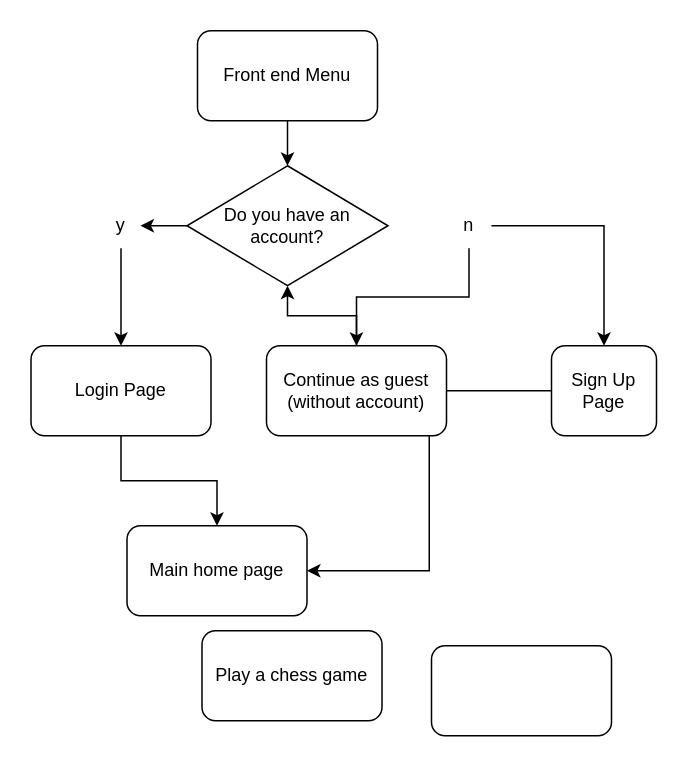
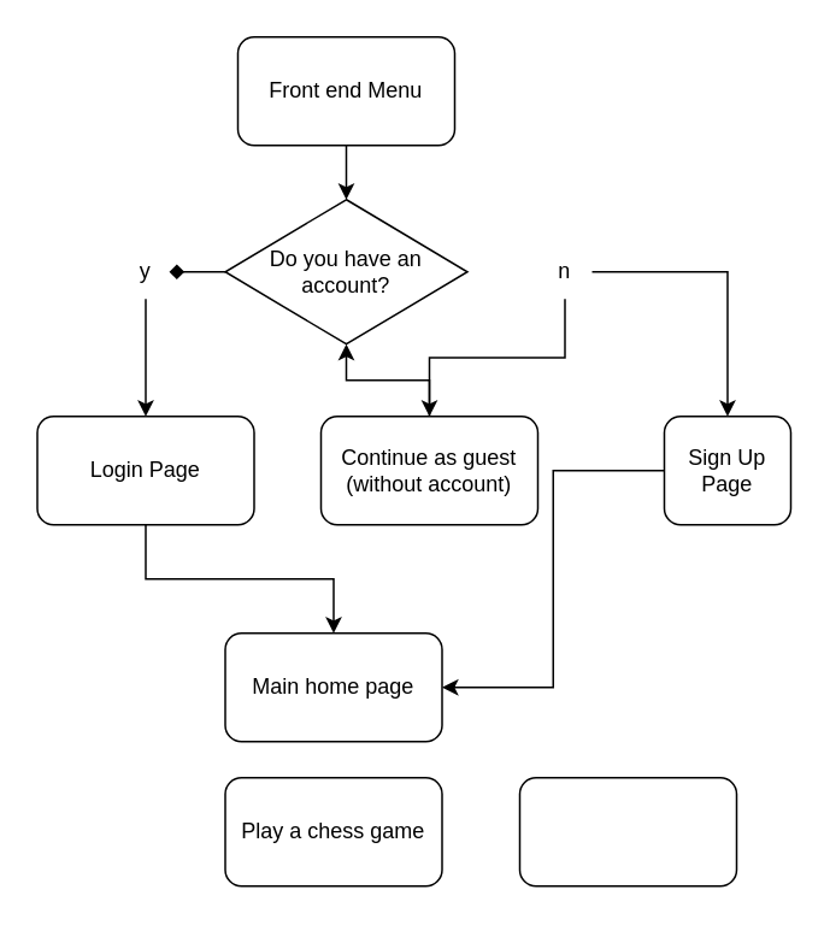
  <mxCell id="0" />
  <mxCell id="1" parent="0" />
  <mxCell id="2" style="edgeStyle=orthogonalEdgeStyle;rounded=0;orthogonalLoop=1;jettySize=auto;html=1;" parent="1" source="3" edge="1"><mxGeometry relative="1" as="geometry"><mxPoint x="191" y="110" as="targetPoint" /></mxGeometry></mxCell>
  <mxCell id="3" value="Front end Menu" style="rounded=1;whiteSpace=wrap;html=1;" parent="1" vertex="1"><mxGeometry x="131" y="20" width="120" height="60" as="geometry" /></mxCell>
- <mxCell id="4" style="edgeStyle=orthogonalEdgeStyle;rounded=0;orthogonalLoop=1;jettySize=auto;html=1;exitX=0;exitY=0.5;exitDx=0;exitDy=0;" parent="1" source="5" target="6" edge="1"><mxGeometry relative="1" as="geometry"><mxPoint x="104" y="190" as="targetPoint" /><Array as="points"><mxPoint x="97" y="150" /></Array></mxGeometry></mxCell>
+ <mxCell id="4" style="edgeStyle=orthogonalEdgeStyle;rounded=0;orthogonalLoop=1;jettySize=auto;html=1;exitX=0;exitY=0.5;exitDx=0;exitDy=0;endArrow=diamond;" parent="1" source="5" target="6" edge="1"><mxGeometry relative="1" as="geometry"><mxPoint x="104" y="190" as="targetPoint" /><Array as="points"><mxPoint x="97" y="150" /></Array></mxGeometry></mxCell>
  <mxCell id="5" value="Do you have an account?" style="rhombus;whiteSpace=wrap;html=1;" parent="1" vertex="1"><mxGeometry x="124" y="110" width="134" height="80" as="geometry" /></mxCell>
  <mxCell id="6" value="y" style="text;html=1;strokeColor=none;fillColor=none;align=center;verticalAlign=middle;whiteSpace=wrap;rounded=0;" parent="1" vertex="1"><mxGeometry x="67" y="135" width="26" height="30" as="geometry" /></mxCell>
  <mxCell id="7" style="edgeStyle=orthogonalEdgeStyle;rounded=0;orthogonalLoop=1;jettySize=auto;html=1;exitX=0.5;exitY=1;exitDx=0;exitDy=0;" parent="1" source="6" target="6" edge="1"><mxGeometry relative="1" as="geometry" /></mxCell>
  <mxCell id="8" value="" style="endArrow=classic;html=1;rounded=0;exitX=0.5;exitY=1;exitDx=0;exitDy=0;" parent="1" source="6" edge="1"><mxGeometry width="50" height="50" relative="1" as="geometry"><mxPoint x="167" y="340" as="sourcePoint" /><mxPoint x="80" y="230" as="targetPoint" /></mxGeometry></mxCell>
  <mxCell id="9" style="edgeStyle=orthogonalEdgeStyle;rounded=0;orthogonalLoop=1;jettySize=auto;html=1;entryX=0.5;entryY=0;entryDx=0;entryDy=0;" parent="1" source="11" edge="1" target="15"><mxGeometry relative="1" as="geometry"><mxPoint x="312" y="230" as="targetPoint" /></mxGeometry></mxCell>
  <mxCell id="10" style="edgeStyle=orthogonalEdgeStyle;rounded=0;orthogonalLoop=1;jettySize=auto;html=1;entryX=0.5;entryY=0;entryDx=0;entryDy=0;" edge="1" parent="1" source="11" target="18"><mxGeometry relative="1" as="geometry" /></mxCell>
  <mxCell id="11" value="n" style="text;html=1;strokeColor=none;fillColor=none;align=center;verticalAlign=middle;whiteSpace=wrap;rounded=0;" parent="1" vertex="1"><mxGeometry x="297" y="135" width="30" height="30" as="geometry" /></mxCell>
  <mxCell id="12" style="edgeStyle=orthogonalEdgeStyle;rounded=0;orthogonalLoop=1;jettySize=auto;html=1;" edge="1" parent="1" source="13" target="16"><mxGeometry relative="1" as="geometry" /></mxCell>
  <mxCell id="13" value="Login Page" style="rounded=1;whiteSpace=wrap;html=1;" parent="1" vertex="1"><mxGeometry x="20" y="230" width="120" height="60" as="geometry" /></mxCell>
  <mxCell id="14" style="edgeStyle=orthogonalEdgeStyle;rounded=0;orthogonalLoop=1;jettySize=auto;html=1;entryX=1;entryY=0.5;entryDx=0;entryDy=0;" edge="1" parent="1" source="15" target="16"><mxGeometry relative="1" as="geometry" /></mxCell>
  <mxCell id="15" value="Sign Up Page" style="rounded=1;whiteSpace=wrap;html=1;" parent="1" vertex="1"><mxGeometry x="367" y="230" width="70" height="60" as="geometry" /></mxCell>
- <mxCell id="16" value="Main home page" style="rounded=1;whiteSpace=wrap;html=1;" parent="1" vertex="1"><mxGeometry x="84" y="350" width="120" height="60" as="geometry" /></mxCell>
+ <mxCell id="16" value="Main home page" style="rounded=1;whiteSpace=wrap;html=1;" parent="1" vertex="1"><mxGeometry x="124" y="350" width="120" height="60" as="geometry" /></mxCell>
  <mxCell id="17" style="edgeStyle=orthogonalEdgeStyle;rounded=0;orthogonalLoop=1;jettySize=auto;html=1;" edge="1" parent="1" source="18" target="5"><mxGeometry relative="1" as="geometry" /></mxCell>
  <mxCell id="18" value="Continue as guest (without account)" style="rounded=1;whiteSpace=wrap;html=1;" vertex="1" parent="1"><mxGeometry x="177" y="230" width="120" height="60" as="geometry" /></mxCell>
- <mxCell id="19" value="Play a chess game" style="rounded=1;whiteSpace=wrap;html=1;" vertex="1" parent="1"><mxGeometry x="134" y="420" width="120" height="60" as="geometry" /></mxCell>
+ <mxCell id="19" value="Play a chess game" style="rounded=1;whiteSpace=wrap;html=1;" vertex="1" parent="1"><mxGeometry x="124" y="430" width="120" height="60" as="geometry" /></mxCell>
  <mxCell id="20" value="" style="rounded=1;whiteSpace=wrap;html=1;" vertex="1" parent="1"><mxGeometry x="287" y="430" width="120" height="60" as="geometry" /></mxCell>
